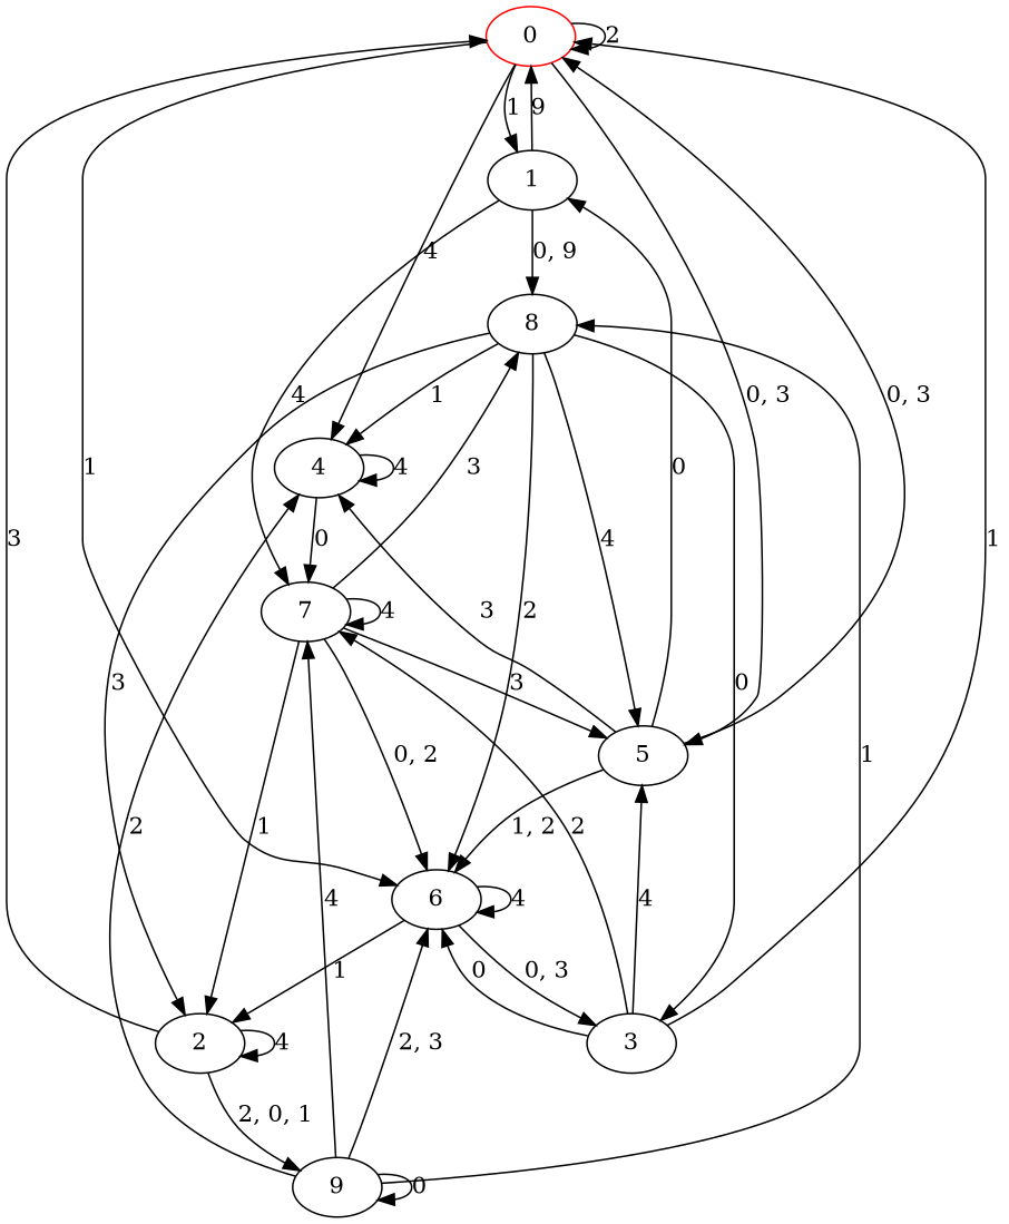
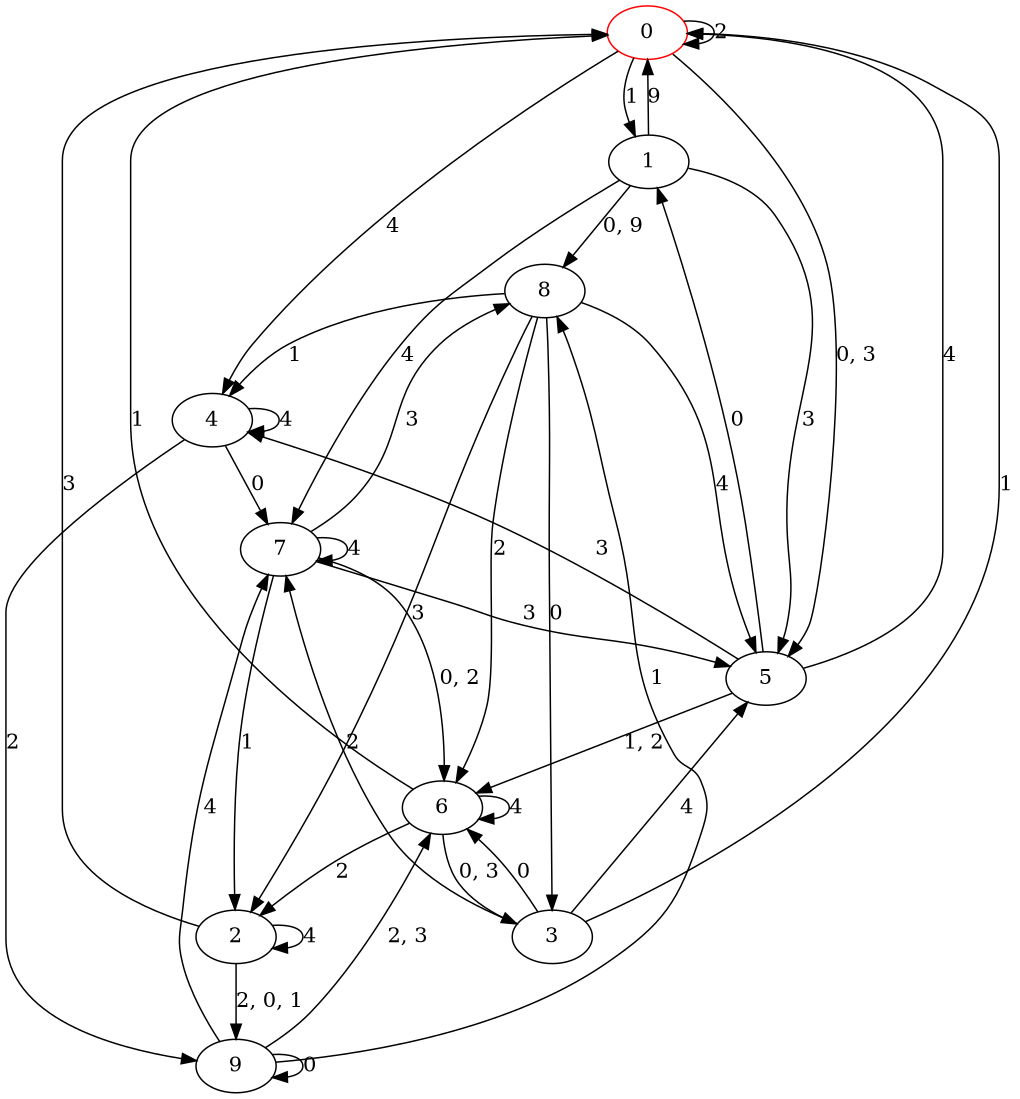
  digraph {
    n1 [color=red label=0]
    n2 [label=1]
    n3 [label=4]
    n4 [label=5]
    n5 [label=7]
    n6 [label=8]
    n7 [label=9]
    n8 [label=6]
    n9 [label=2]
    n10 [label=3]
    n1 -> n1 [label=2]
    n1 -> n2 [label=1]
    n1 -> n3 [label=4]
    n1 -> n4 [label="0, 3"]
    n2 -> n1 [label=9]
+   n2 -> n4 [label=3]
    n2 -> n5 [label=4]
    n2 -> n6 [label="0, 9"]
    n3 -> n3 [label=4]
    n3 -> n5 [label=0]
-   n7 -> n3 [label=2]
-   n4 -> n1 [label="0, 3"]
+   n3 -> n7 [label=2]
+   n4 -> n1 [label=4]
    n4 -> n2 [label=0]
    n4 -> n3 [label=3]
    n4 -> n8 [label="1, 2"]
    n5 -> n4 [label=3]
    n5 -> n5 [label=4]
    n5 -> n6 [label=3]
    n5 -> n8 [label="0, 2"]
    n5 -> n9 [label=1]
    n6 -> n3 [label=1]
    n6 -> n4 [label=4]
    n6 -> n8 [label=2]
    n6 -> n9 [label=3]
    n6 -> n10 [label=0]
    n7 -> n5 [label=4]
    n7 -> n6 [label=1]
    n7 -> n7 [label=0]
    n7 -> n8 [label="2, 3"]
-   n1 -> n8 [label=1]
+   n8 -> n1 [label=1]
    n8 -> n8 [label=4]
-   n8 -> n9 [label=1]
+   n8 -> n9 [label=2]
    n8 -> n10 [label="0, 3"]
    n9 -> n1 [label=3]
    n9 -> n7 [label="2, 0, 1"]
    n9 -> n9 [label=4]
    n10 -> n1 [label=1]
    n10 -> n4 [label=4]
    n10 -> n5 [label=2]
    n10 -> n8 [label=0]
  }
